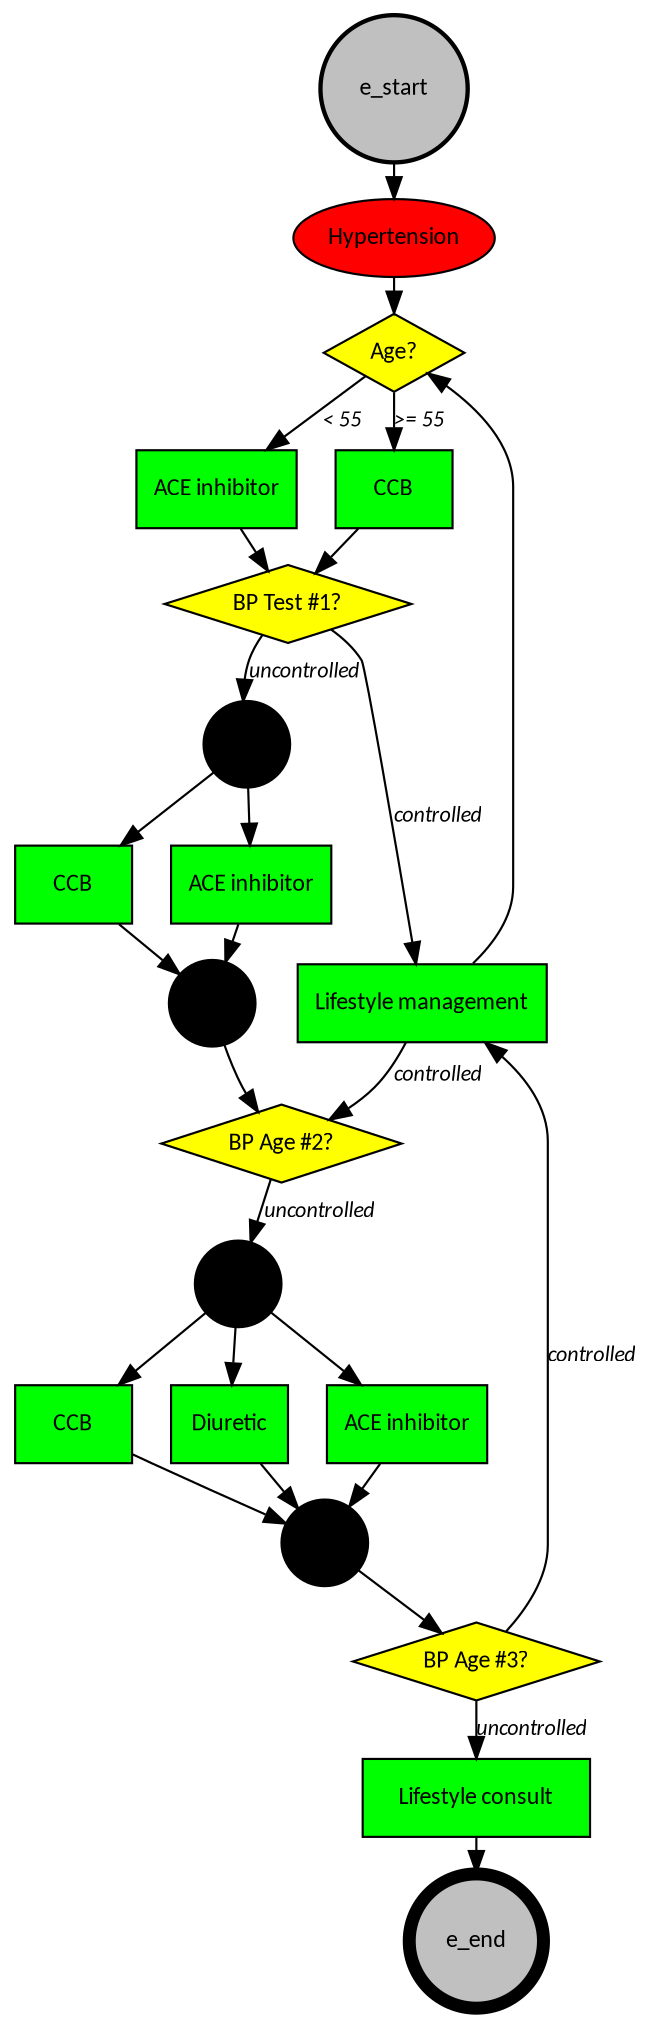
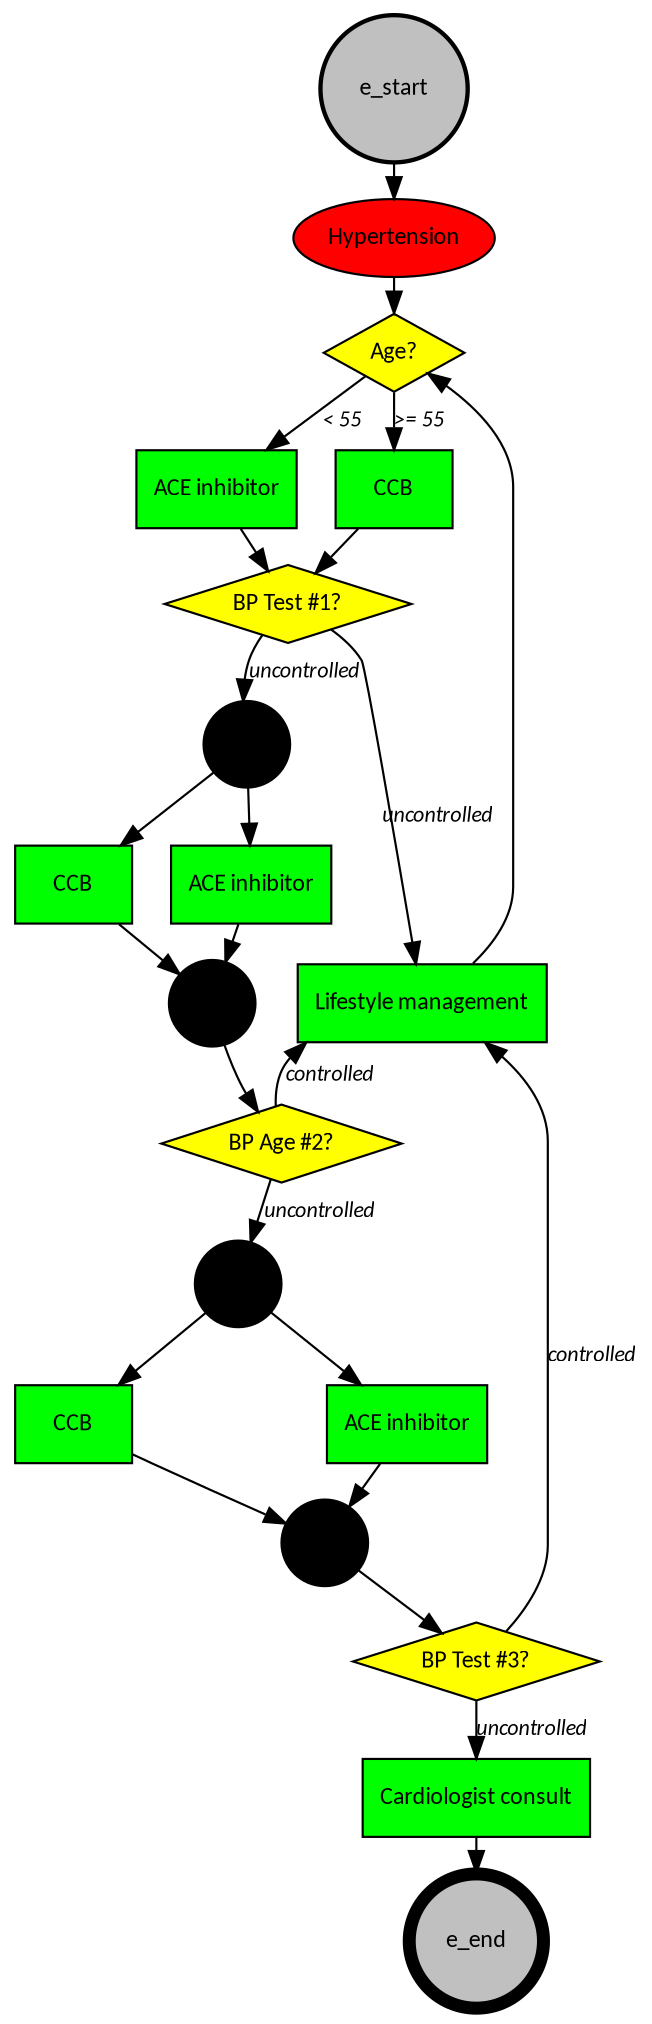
  digraph {
    ranksep=0.1
    node [fillcolor=green fontname=Calibri fontsize=11 shape=box style=filled]
    edge [fontname="Calibri Italic" fontsize=10]
    n1 [fillcolor=red label=Hypertension shape=oval]
    n2 [fillcolor=yellow label="Age?" shape=diamond]
    n3 [label="ACE inhibitor"]
    n4 [label=CCB]
    n5 [label="Lifestyle management"]
    e_end [fillcolor=gray penwidth=6 shape=circle width=0.3]
-   n7 [label="Lifestyle consult"]
+   n7 [label="Cardiologist consult"]
    n8 [fillcolor=yellow label="BP Test #1?" shape=diamond]
    p1 [fillcolor=black shape=circle width=0.2]
    n10 [label="ACE inhibitor"]
    p2 [fillcolor=black shape=circle width=0.2]
    n12 [fillcolor=yellow label="BP Age #2?" shape=diamond]
    n13 [label=CCB]
    p3 [fillcolor=black shape=circle width=0.2]
    n15 [label="ACE inhibitor"]
    p4 [fillcolor=black shape=circle width=0.2]
-   n17 [fillcolor=yellow label="BP Age #3?" shape=diamond]
+   n17 [fillcolor=yellow label="BP Test #3?" shape=diamond]
    n18 [label=CCB]
-   n19 [label=Diuretic]
    e_start [fillcolor=gray penwidth=2 shape=circle width=0.3]
    n1 -> n2
    n2 -> n3 [label="< 55"]
    n2 -> n4 [label=">= 55"]
    n3 -> n8
    n4 -> n8
    n5 -> n2
    n7 -> e_end
-   n8 -> n5 [label=controlled]
+   n8 -> n5 [label=uncontrolled]
    n8 -> p1 [label=uncontrolled]
    p1 -> n10
    p1 -> n13
    n10 -> p2
    p2 -> n12
-   n5 -> n12 [label=controlled]
+   n12 -> n5 [label=controlled]
    n12 -> p3 [label=uncontrolled]
    n13 -> p2
    p3 -> n15
    p3 -> n18
-   p3 -> n19
    n15 -> p4
    p4 -> n17
    n17 -> n5 [label=controlled]
    n17 -> n7 [label=uncontrolled]
    n18 -> p4
-   n19 -> p4
    e_start -> n1
  }
